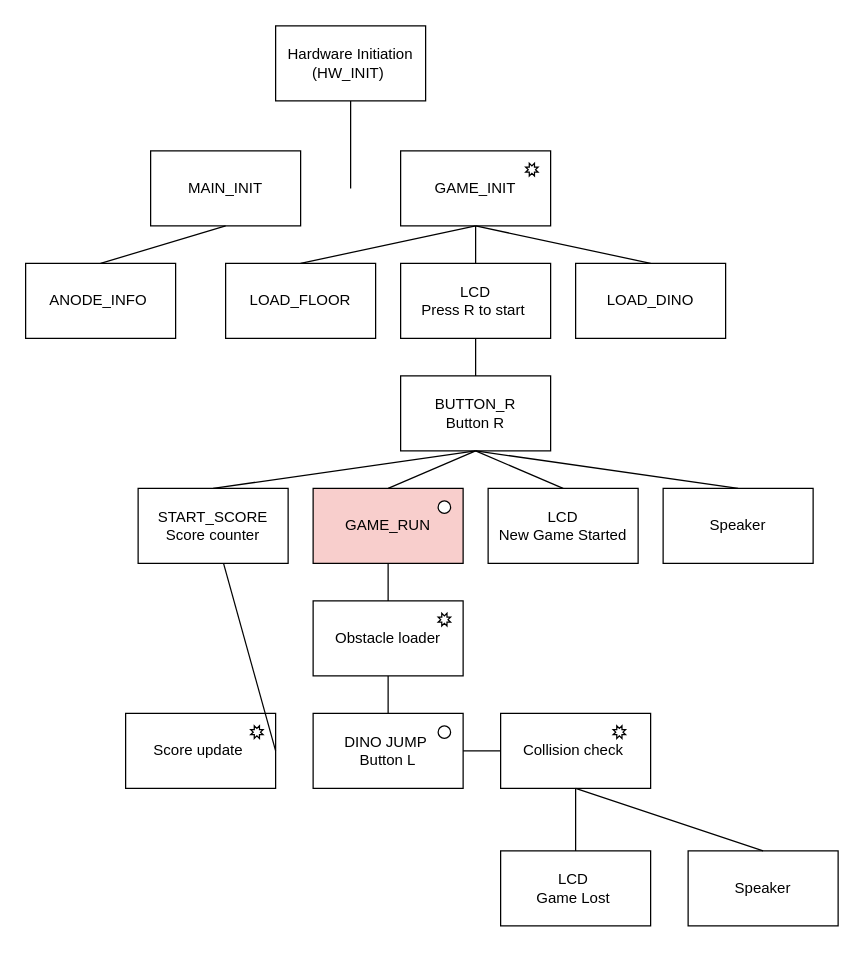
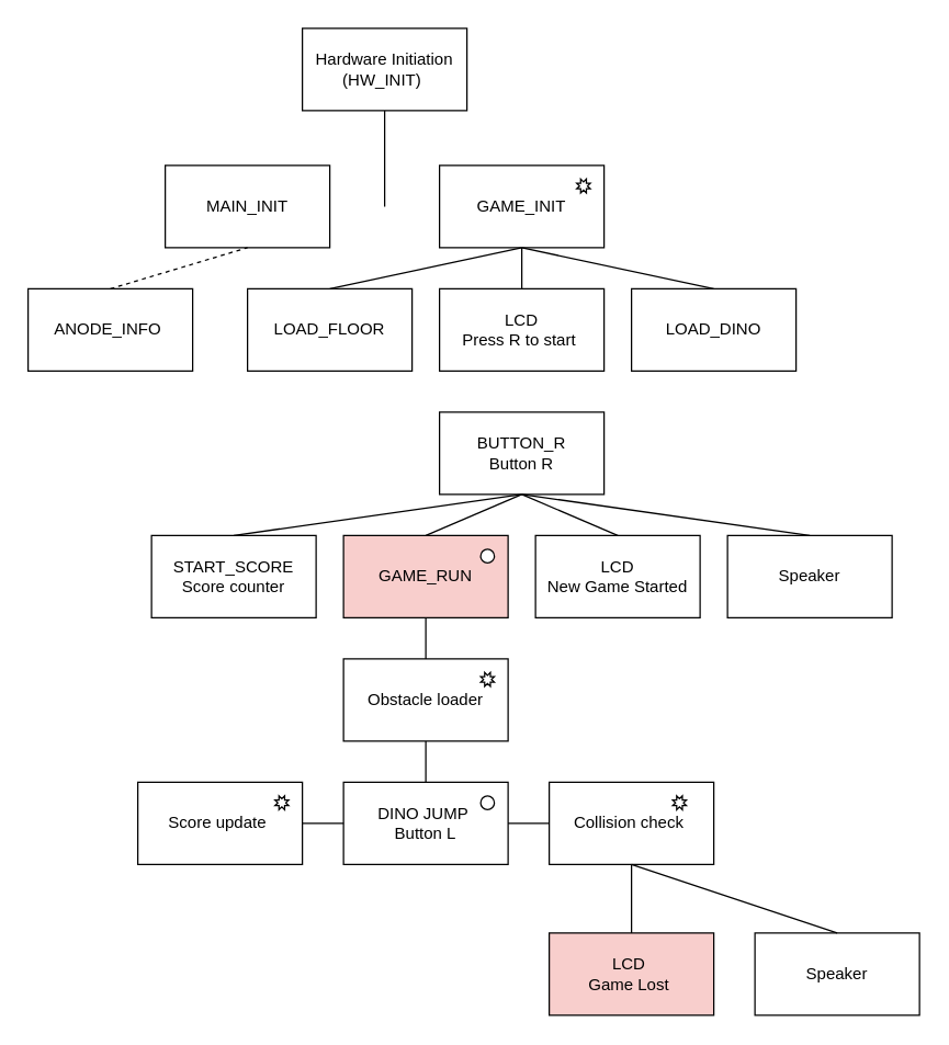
  <mxCell id="0" />
  <mxCell id="1" parent="0" />
  <mxCell id="2" value="Hardware Initiation&lt;br&gt;(HW_INIT)&amp;nbsp;" style="rounded=0;whiteSpace=wrap;html=1;" vertex="1" parent="1"><mxGeometry x="220" y="20" width="120" height="60" as="geometry" /></mxCell>
  <mxCell id="3" value="MAIN_INIT" style="rounded=0;whiteSpace=wrap;html=1;" vertex="1" parent="1"><mxGeometry x="120" y="120" width="120" height="60" as="geometry" /></mxCell>
  <mxCell id="4" value="GAME_INIT&lt;br&gt;" style="rounded=0;whiteSpace=wrap;html=1;" vertex="1" parent="1"><mxGeometry x="320" y="120" width="120" height="60" as="geometry" /></mxCell>
  <mxCell id="5" value="START_SCORE&lt;br&gt;Score counter" style="rounded=0;whiteSpace=wrap;html=1;" vertex="1" parent="1"><mxGeometry x="110" y="390" width="120" height="60" as="geometry" /></mxCell>
  <mxCell id="6" value="" style="endArrow=none;html=1;rounded=0;entryX=0.5;entryY=1;entryDx=0;entryDy=0;" edge="1" parent="1" target="2"><mxGeometry width="50" height="50" relative="1" as="geometry"><mxPoint x="280" y="140" as="sourcePoint" /><mxPoint x="340" y="170" as="targetPoint" /><Array as="points"><mxPoint x="280" y="150" /></Array></mxGeometry></mxCell>
  <mxCell id="7" value="Speaker" style="whiteSpace=wrap;html=1;" vertex="1" parent="1"><mxGeometry x="530" y="390" width="120" height="60" as="geometry" /></mxCell>
  <mxCell id="8" value="LOAD_FLOOR" style="whiteSpace=wrap;html=1;" vertex="1" parent="1"><mxGeometry x="180" y="210" width="120" height="60" as="geometry" /></mxCell>
  <mxCell id="9" value="LOAD_DINO" style="whiteSpace=wrap;html=1;" vertex="1" parent="1"><mxGeometry x="460" y="210" width="120" height="60" as="geometry" /></mxCell>
  <mxCell id="10" value="ANODE_INFO&amp;nbsp;" style="whiteSpace=wrap;html=1;" vertex="1" parent="1"><mxGeometry x="20" y="210" width="120" height="60" as="geometry" /></mxCell>
- <mxCell id="11" value="" style="endArrow=none;html=1;rounded=0;entryX=0.5;entryY=1;entryDx=0;entryDy=0;exitX=0.5;exitY=0;exitDx=0;exitDy=0;" edge="1" parent="1" source="10" target="3"><mxGeometry width="50" height="50" relative="1" as="geometry"><mxPoint x="290" y="280" as="sourcePoint" /><mxPoint x="340" y="230" as="targetPoint" /><Array as="points" /></mxGeometry></mxCell>
+ <mxCell id="11" value="" style="endArrow=none;html=1;rounded=0;entryX=0.5;entryY=1;entryDx=0;entryDy=0;exitX=0.5;exitY=0;exitDx=0;exitDy=0;dashed=1;" edge="1" parent="1" source="10" target="3"><mxGeometry width="50" height="50" relative="1" as="geometry"><mxPoint x="290" y="280" as="sourcePoint" /><mxPoint x="340" y="230" as="targetPoint" /><Array as="points" /></mxGeometry></mxCell>
  <mxCell id="12" value="GAME_RUN" style="whiteSpace=wrap;html=1;fillColor=#f8cecc;" vertex="1" parent="1"><mxGeometry x="250" y="390" width="120" height="60" as="geometry" /></mxCell>
  <mxCell id="13" value="Obstacle loader" style="whiteSpace=wrap;html=1;" vertex="1" parent="1"><mxGeometry x="250" y="480" width="120" height="60" as="geometry" /></mxCell>
  <mxCell id="14" value="Collision check&amp;nbsp;" style="whiteSpace=wrap;html=1;" vertex="1" parent="1"><mxGeometry x="400" y="570" width="120" height="60" as="geometry" /></mxCell>
  <mxCell id="15" value="LCD&lt;br&gt;New Game Started" style="whiteSpace=wrap;html=1;" vertex="1" parent="1"><mxGeometry x="390" y="390" width="120" height="60" as="geometry" /></mxCell>
  <mxCell id="16" value="Score update&amp;nbsp;" style="rounded=0;whiteSpace=wrap;html=1;" vertex="1" parent="1"><mxGeometry x="100" y="570" width="120" height="60" as="geometry" /></mxCell>
- <mxCell id="17" value="LCD&amp;nbsp;&lt;br&gt;Game Lost&amp;nbsp;" style="whiteSpace=wrap;html=1;" vertex="1" parent="1"><mxGeometry x="400" y="680" width="120" height="60" as="geometry" /></mxCell>
+ <mxCell id="17" value="LCD&amp;nbsp;&lt;br&gt;Game Lost&amp;nbsp;" style="whiteSpace=wrap;html=1;fillColor=#f8cecc;" vertex="1" parent="1"><mxGeometry x="400" y="680" width="120" height="60" as="geometry" /></mxCell>
  <mxCell id="18" value="Speaker" style="whiteSpace=wrap;html=1;" vertex="1" parent="1"><mxGeometry x="550" y="680" width="120" height="60" as="geometry" /></mxCell>
  <mxCell id="19" value="LCD&lt;br&gt;Press R to start&amp;nbsp;" style="whiteSpace=wrap;html=1;" vertex="1" parent="1"><mxGeometry x="320" y="210" width="120" height="60" as="geometry" /></mxCell>
  <mxCell id="20" value="BUTTON_R&lt;br&gt;Button R" style="whiteSpace=wrap;html=1;" vertex="1" parent="1"><mxGeometry x="320" y="300" width="120" height="60" as="geometry" /></mxCell>
  <mxCell id="21" value="DINO JUMP&amp;nbsp;&lt;br&gt;Button L" style="whiteSpace=wrap;html=1;" vertex="1" parent="1"><mxGeometry x="250" y="570" width="120" height="60" as="geometry" /></mxCell>
  <mxCell id="22" value="" style="endArrow=none;html=1;rounded=0;exitX=0.5;exitY=0;exitDx=0;exitDy=0;entryX=0.5;entryY=1;entryDx=0;entryDy=0;" edge="1" parent="1" source="5" target="20"><mxGeometry width="50" height="50" relative="1" as="geometry"><mxPoint x="260" y="390" as="sourcePoint" /><mxPoint x="310" y="340" as="targetPoint" /></mxGeometry></mxCell>
  <mxCell id="23" value="" style="endArrow=none;html=1;rounded=0;" edge="1" parent="1"><mxGeometry width="50" height="50" relative="1" as="geometry"><mxPoint x="310" y="390" as="sourcePoint" /><mxPoint x="380" y="360" as="targetPoint" /></mxGeometry></mxCell>
  <mxCell id="24" value="" style="endArrow=none;html=1;rounded=0;entryX=0.5;entryY=1;entryDx=0;entryDy=0;exitX=0.5;exitY=0;exitDx=0;exitDy=0;" edge="1" parent="1" source="15" target="20"><mxGeometry width="50" height="50" relative="1" as="geometry"><mxPoint x="510" y="360" as="sourcePoint" /><mxPoint x="560" y="310" as="targetPoint" /></mxGeometry></mxCell>
  <mxCell id="25" value="" style="endArrow=none;html=1;rounded=0;exitX=0.5;exitY=0;exitDx=0;exitDy=0;" edge="1" parent="1" source="7"><mxGeometry width="50" height="50" relative="1" as="geometry"><mxPoint x="550" y="390" as="sourcePoint" /><mxPoint x="380" y="360" as="targetPoint" /></mxGeometry></mxCell>
  <mxCell id="26" value="" style="endArrow=none;html=1;rounded=0;entryX=0.5;entryY=1;entryDx=0;entryDy=0;exitX=0.5;exitY=0;exitDx=0;exitDy=0;" edge="1" parent="1" source="13" target="12"><mxGeometry width="50" height="50" relative="1" as="geometry"><mxPoint x="290" y="490" as="sourcePoint" /><mxPoint x="340" y="440" as="targetPoint" /></mxGeometry></mxCell>
  <mxCell id="27" value="" style="endArrow=none;html=1;rounded=0;entryX=0.5;entryY=1;entryDx=0;entryDy=0;exitX=0.5;exitY=0;exitDx=0;exitDy=0;" edge="1" parent="1" source="17" target="14"><mxGeometry width="50" height="50" relative="1" as="geometry"><mxPoint x="180" y="640" as="sourcePoint" /><mxPoint x="470" y="740" as="targetPoint" /></mxGeometry></mxCell>
  <mxCell id="28" value="" style="endArrow=none;html=1;rounded=0;exitX=0.5;exitY=0;exitDx=0;exitDy=0;entryX=0.5;entryY=1;entryDx=0;entryDy=0;" edge="1" parent="1" source="18" target="14"><mxGeometry width="50" height="50" relative="1" as="geometry"><mxPoint x="180" y="640" as="sourcePoint" /><mxPoint x="230" y="590" as="targetPoint" /></mxGeometry></mxCell>
  <mxCell id="29" value="" style="verticalLabelPosition=bottom;verticalAlign=top;html=1;shape=mxgraph.basic.8_point_star" vertex="1" parent="1"><mxGeometry x="420" y="130" width="10" height="10" as="geometry" /></mxCell>
  <mxCell id="30" value="" style="endArrow=none;html=1;rounded=0;exitX=0.5;exitY=0;exitDx=0;exitDy=0;" edge="1" parent="1" source="8"><mxGeometry width="50" height="50" relative="1" as="geometry"><mxPoint x="330" y="230" as="sourcePoint" /><mxPoint x="380" y="180" as="targetPoint" /></mxGeometry></mxCell>
  <mxCell id="31" value="" style="endArrow=none;html=1;rounded=0;exitX=0.5;exitY=0;exitDx=0;exitDy=0;" edge="1" parent="1" source="19"><mxGeometry width="50" height="50" relative="1" as="geometry"><mxPoint x="330" y="230" as="sourcePoint" /><mxPoint x="380" y="180" as="targetPoint" /></mxGeometry></mxCell>
  <mxCell id="32" value="" style="endArrow=none;html=1;rounded=0;entryX=0.5;entryY=1;entryDx=0;entryDy=0;exitX=0.5;exitY=0;exitDx=0;exitDy=0;" edge="1" parent="1" source="9" target="4"><mxGeometry width="50" height="50" relative="1" as="geometry"><mxPoint x="430" y="240" as="sourcePoint" /><mxPoint x="480" y="190" as="targetPoint" /></mxGeometry></mxCell>
- <mxCell id="33" value="" style="endArrow=none;html=1;rounded=0;entryX=0.5;entryY=1;entryDx=0;entryDy=0;exitX=0.5;exitY=0;exitDx=0;exitDy=0;" edge="1" parent="1" source="20" target="19"><mxGeometry width="50" height="50" relative="1" as="geometry"><mxPoint x="180" y="450" as="sourcePoint" /><mxPoint x="230" y="400" as="targetPoint" /></mxGeometry></mxCell>
- <mxCell id="34" value="" style="endArrow=none;html=1;rounded=0;exitX=1;exitY=0.5;exitDx=0;exitDy=0;" edge="1" parent="1" source="16" target="5"><mxGeometry width="50" height="50" relative="1" as="geometry"><mxPoint x="290" y="570" as="sourcePoint" /><mxPoint x="340" y="520" as="targetPoint" /></mxGeometry></mxCell>
+ <mxCell id="34" value="" style="endArrow=none;html=1;rounded=0;exitX=1;exitY=0.5;exitDx=0;exitDy=0;entryX=0;entryY=0.5;entryDx=0;entryDy=0;" edge="1" parent="1" source="16" target="21"><mxGeometry width="50" height="50" relative="1" as="geometry"><mxPoint x="290" y="570" as="sourcePoint" /><mxPoint x="340" y="520" as="targetPoint" /></mxGeometry></mxCell>
  <mxCell id="35" value="" style="endArrow=none;html=1;rounded=0;exitX=0.5;exitY=0;exitDx=0;exitDy=0;entryX=0.5;entryY=1;entryDx=0;entryDy=0;" edge="1" parent="1" source="21" target="13"><mxGeometry width="50" height="50" relative="1" as="geometry"><mxPoint x="290" y="570" as="sourcePoint" /><mxPoint x="340" y="520" as="targetPoint" /></mxGeometry></mxCell>
  <mxCell id="36" value="" style="endArrow=none;html=1;rounded=0;entryX=0;entryY=0.5;entryDx=0;entryDy=0;exitX=1;exitY=0.5;exitDx=0;exitDy=0;" edge="1" parent="1" source="21" target="14"><mxGeometry width="50" height="50" relative="1" as="geometry"><mxPoint x="310" y="540" as="sourcePoint" /><mxPoint x="340" y="520" as="targetPoint" /></mxGeometry></mxCell>
  <mxCell id="37" value="" style="ellipse;whiteSpace=wrap;html=1;" vertex="1" parent="1"><mxGeometry x="350" y="400" width="10" height="10" as="geometry" /></mxCell>
  <mxCell id="38" value="" style="verticalLabelPosition=bottom;verticalAlign=top;html=1;shape=mxgraph.basic.8_point_star" vertex="1" parent="1"><mxGeometry x="200" y="580" width="10" height="10" as="geometry" /></mxCell>
  <mxCell id="39" value="" style="verticalLabelPosition=bottom;verticalAlign=top;html=1;shape=mxgraph.basic.8_point_star" vertex="1" parent="1"><mxGeometry x="490" y="580" width="10" height="10" as="geometry" /></mxCell>
  <mxCell id="40" value="" style="ellipse;whiteSpace=wrap;html=1;" vertex="1" parent="1"><mxGeometry x="350" y="580" width="10" height="10" as="geometry" /></mxCell>
  <mxCell id="41" value="" style="verticalLabelPosition=bottom;verticalAlign=top;html=1;shape=mxgraph.basic.8_point_star" vertex="1" parent="1"><mxGeometry x="350" y="490" width="10" height="10" as="geometry" /></mxCell>
